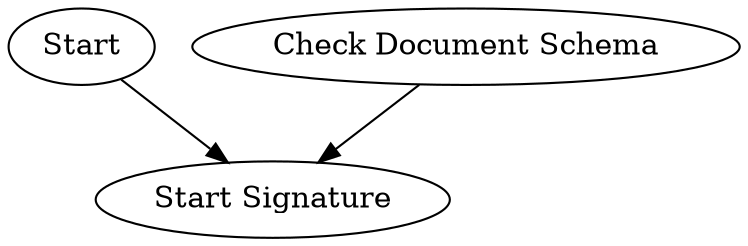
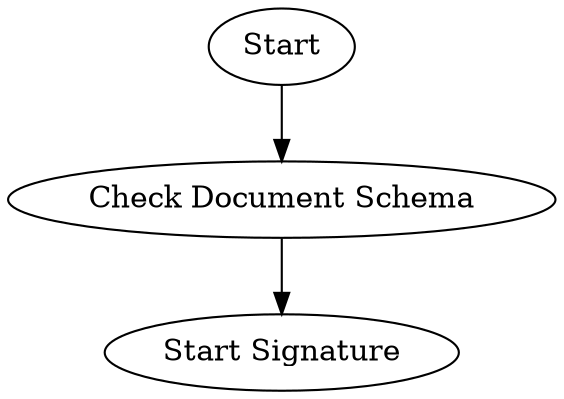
  digraph {
    n1 [label=Start]
    n2 [label="Check Document Schema"]
    n3 [label="Start Signature"]
    subgraph sub_1 {
      label=openAttestationHash
      n1
      n2
      n3
    }
-   n1 -> n3
+   n1 -> n2
    n2 -> n3
  }
